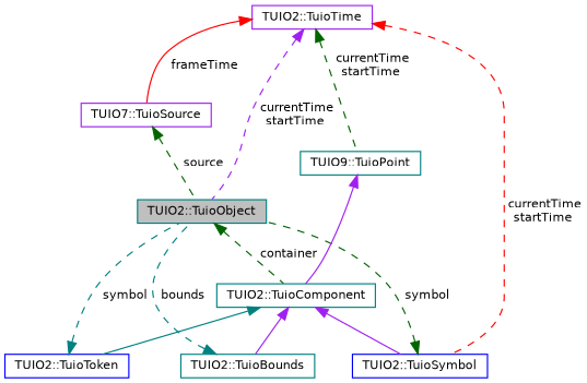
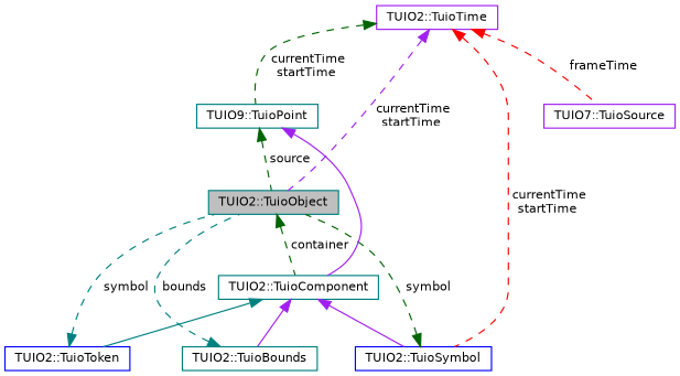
  digraph {
    rankdir=TB
    node [color=teal fillcolor=white fontname=Helvetica fontsize=10 shape=record style=filled]
    edge [color=darkgreen dir=back fontname=Helvetica fontsize=10 labelfontname=Helvetica labelfontsize=10 style=dashed]
    n1 [fillcolor=grey75 fontcolor=black height=0.2 label="TUIO2::TuioObject" width=0.4]
    n2 [height=0.2 label="TUIO2::TuioComponent" width=0.4]
    n3 [color=blue height=0.2 label="TUIO2::TuioSymbol" width=0.4]
    n4 [color=blue height=0.2 label="TUIO2::TuioToken" width=0.4]
    n5 [height=0.2 label="TUIO2::TuioBounds" width=0.4]
    n6 [color=purple height=0.2 label="TUIO7::TuioSource" width=0.4]
    n7 [color=purple height=0.2 label="TUIO2::TuioTime" width=0.4]
    n8 [height=0.2 label="TUIO9::TuioPoint" width=0.4]
    n1 -> n2 [label=" container"]
    n2 -> n3 [color=purple style=solid]
    n2 -> n4 [color=teal style=solid]
    n2 -> n5 [color=purple style=solid]
    n3 -> n1 [label=" symbol"]
    n4 -> n1 [color=teal label=" symbol"]
    n5 -> n1 [color=teal label=" bounds"]
-   n6 -> n1 [label=" source"]
+   n8 -> n1 [label=" source"]
    n7 -> n1 [color=purple label=" currentTime\nstartTime"]
    n7 -> n3 [color=red label=" currentTime\nstartTime"]
-   n7 -> n6 [color=red label=" frameTime" style=solid]
+   n7 -> n6 [color=red label=" frameTime"]
    n7 -> n8 [label=" currentTime\nstartTime"]
    n8 -> n2 [color=purple style=solid]
  }
